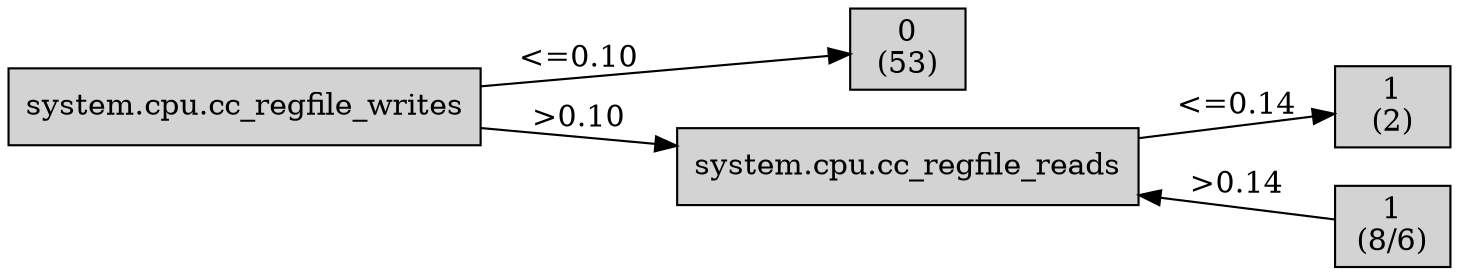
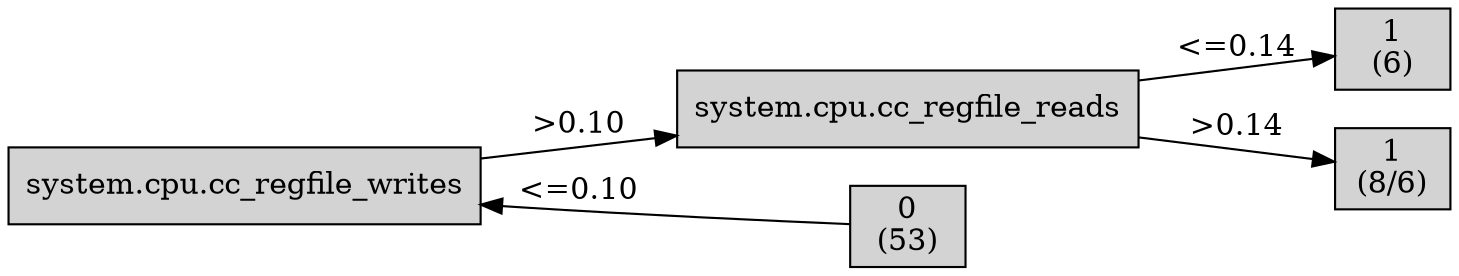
  digraph {
    rankdir=LR
    node [shape=box style=filled weight=2]
    n1 [label="system.cpu.cc_regfile_writes\n" weight=1]
    n2 [label="0\n(53)\n"]
    n3 [label="system.cpu.cc_regfile_reads\n"]
-   n4 [label="1\n(2)\n" weight=3]
+   n4 [label="1\n(6)\n" weight=3]
    n5 [label="1\n(8/6)\n" weight=3]
    subgraph sub_1 {
      rank=same
      n1
    }
    subgraph sub_2 {
      rank=same
      n2
      n3
    }
    subgraph sub_3 {
      rank=same
      n4
      n5
    }
-   n1 -> n2 [label="<=0.10"]
+   n2 -> n1 [label="<=0.10"]
    n1 -> n3 [label=">0.10"]
    n3 -> n4 [label="<=0.14"]
-   n5 -> n3 [label=">0.14"]
+   n3 -> n5 [label=">0.14"]
  }
